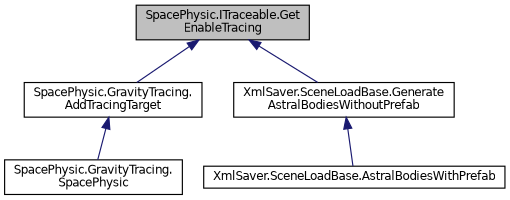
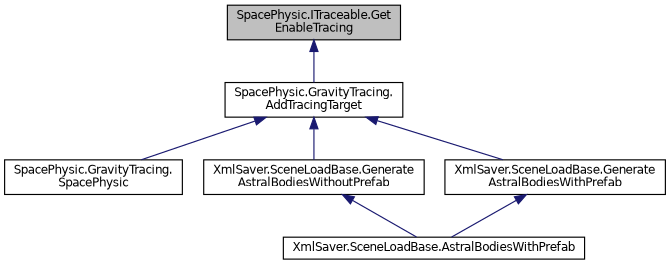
  digraph {
    rankdir=TB
    node [color=black fillcolor=white fontname=Helvetica fontsize=10 shape=record style=filled]
    edge [color=midnightblue dir=back fontname=Helvetica fontsize=10 labelfontname=Helvetica labelfontsize=10 style=solid]
    n1 [fillcolor=grey75 fontcolor=black height=0.2 label="SpacePhysic.ITraceable.Get\lEnableTracing" width=0.4]
    n2 [height=0.2 label="SpacePhysic.GravityTracing.\lAddTracingTarget" width=0.4]
    n3 [height=0.2 label="SpacePhysic.GravityTracing.\lSpacePhysic" width=0.4]
    n4 [height=0.2 label="XmlSaver.SceneLoadBase.Generate\lAstralBodiesWithoutPrefab" width=0.4]
+   n5 [height=0.2 label="XmlSaver.SceneLoadBase.Generate\lAstralBodiesWithPrefab" width=0.4]
    n6 [height=0.2 label="XmlSaver.SceneLoadBase.AstralBodiesWithPrefab" width=0.4]
    n1 -> n2
    n2 -> n3
-   n1 -> n4
+   n2 -> n4
+   n2 -> n5
    n4 -> n6
+   n5 -> n6
  }
